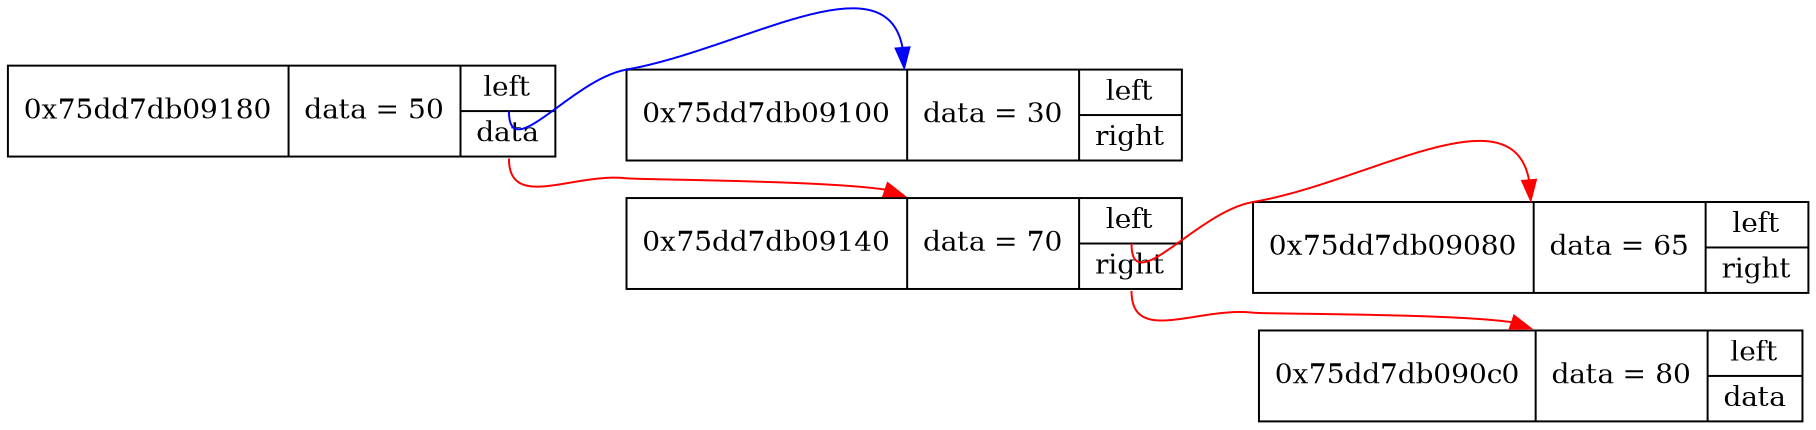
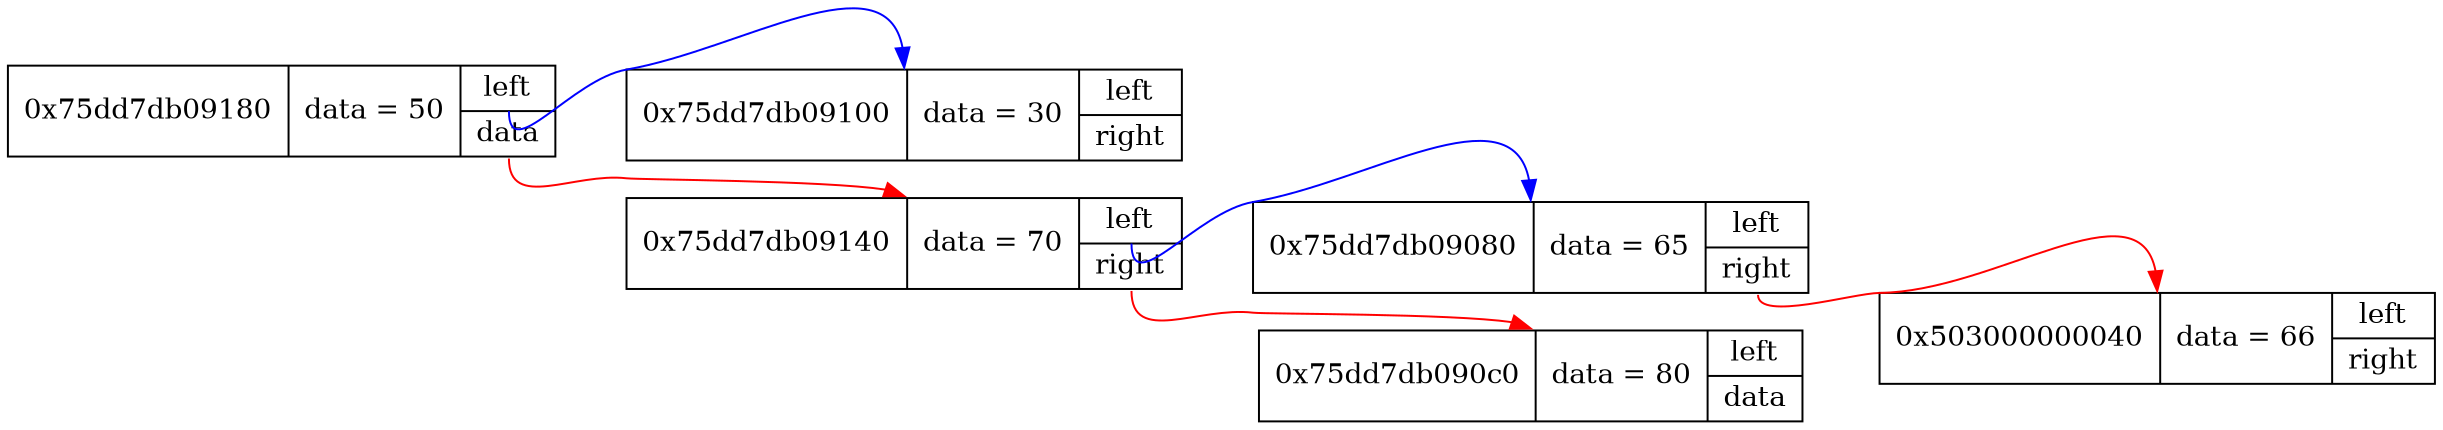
  digraph {
    rankdir=LR
    node [shape=record]
    edge [color=red headport=n]
    n1 [label="{ 0x75dd7db09180 | data = 50 | {<n0x75dd7db09180_l> left | <n0x75dd7db09180_r> data}} " rank=1]
    n2 [label="{ 0x75dd7db09100 | data = 30 | {<n0x75dd7db09100_l> left | <n0x75dd7db09100_r> right}} " rank=4]
    n3 [label="{ 0x75dd7db09140 | data = 70 | {<n0x75dd7db09140_l> left | <n0x75dd7db09140_r> right}} " rank=5]
    n4 [label="{ 0x75dd7db09080 | data = 65 | {<n0x75dd7db09080_l> left | <n0x75dd7db09080_r> right}} " rank=2]
    n5 [label="{ 0x75dd7db090c0 | data = 80 | {<n0x75dd7db090c0_l> left | <n0x75dd7db090c0_r> data}} " rank=3]
+   n6 [label="{ 0x503000000040 | data = 66 | {<n0x503000000040_l> left | <n0x503000000040_r> right}} " rank=7]
    n1 -> n2 [color=blue tailport="n0x75dd7db09180_l:s"]
    n1 -> n3 [tailport="n0x75dd7db09180_r:s"]
-   n3 -> n4 [tailport="n0x75dd7db09140_l:s"]
+   n3 -> n4 [color=blue tailport="n0x75dd7db09140_l:s"]
    n3 -> n5 [tailport="n0x75dd7db09140_r:s"]
+   n4 -> n6 [tailport="n0x75dd7db09080_r:s"]
  }
